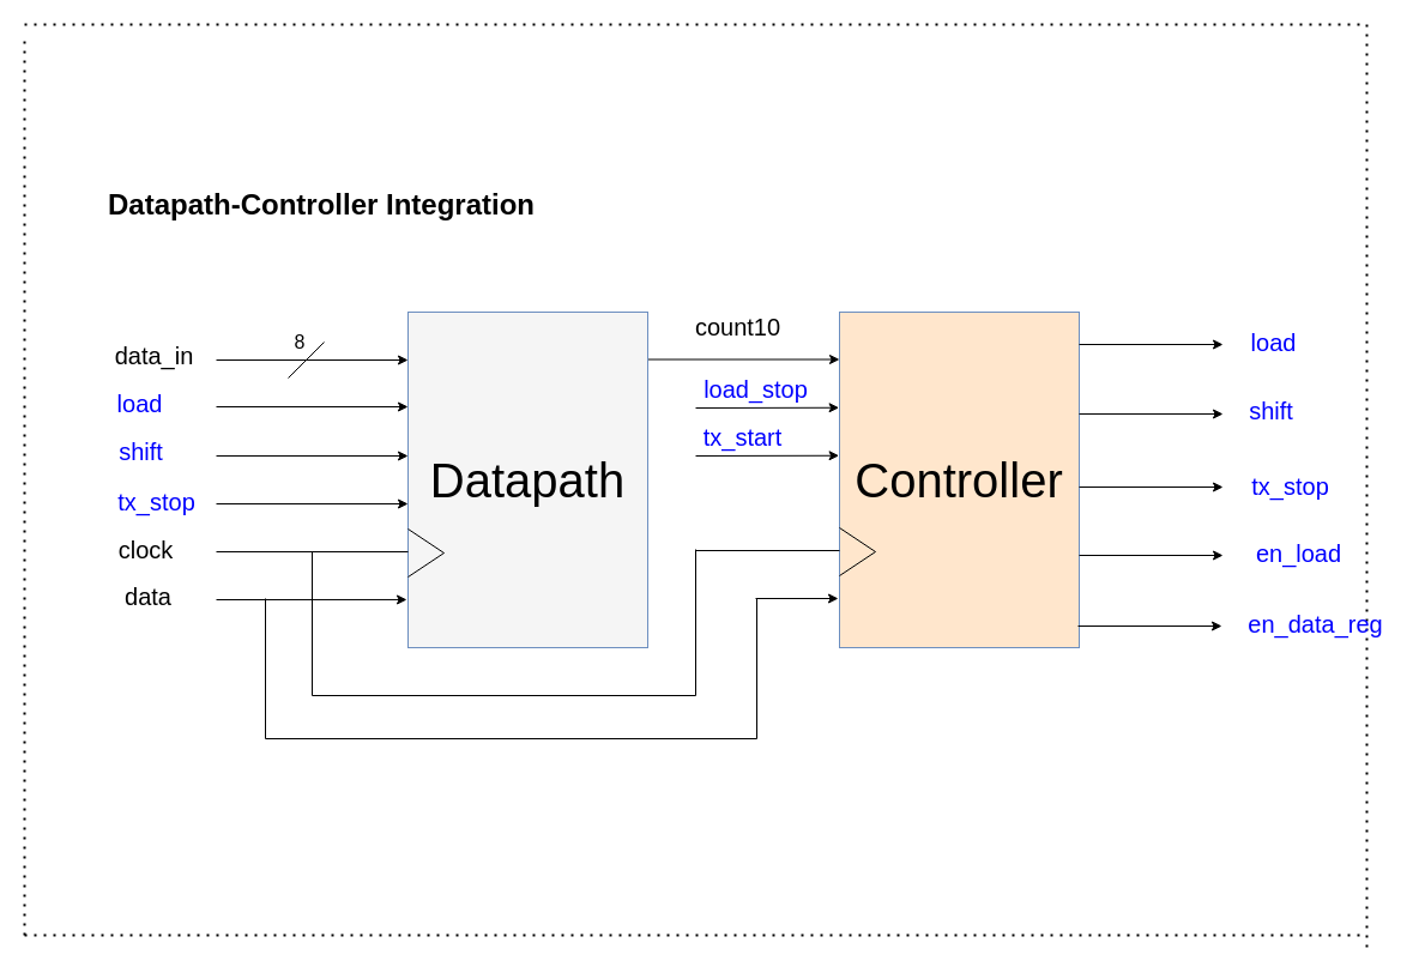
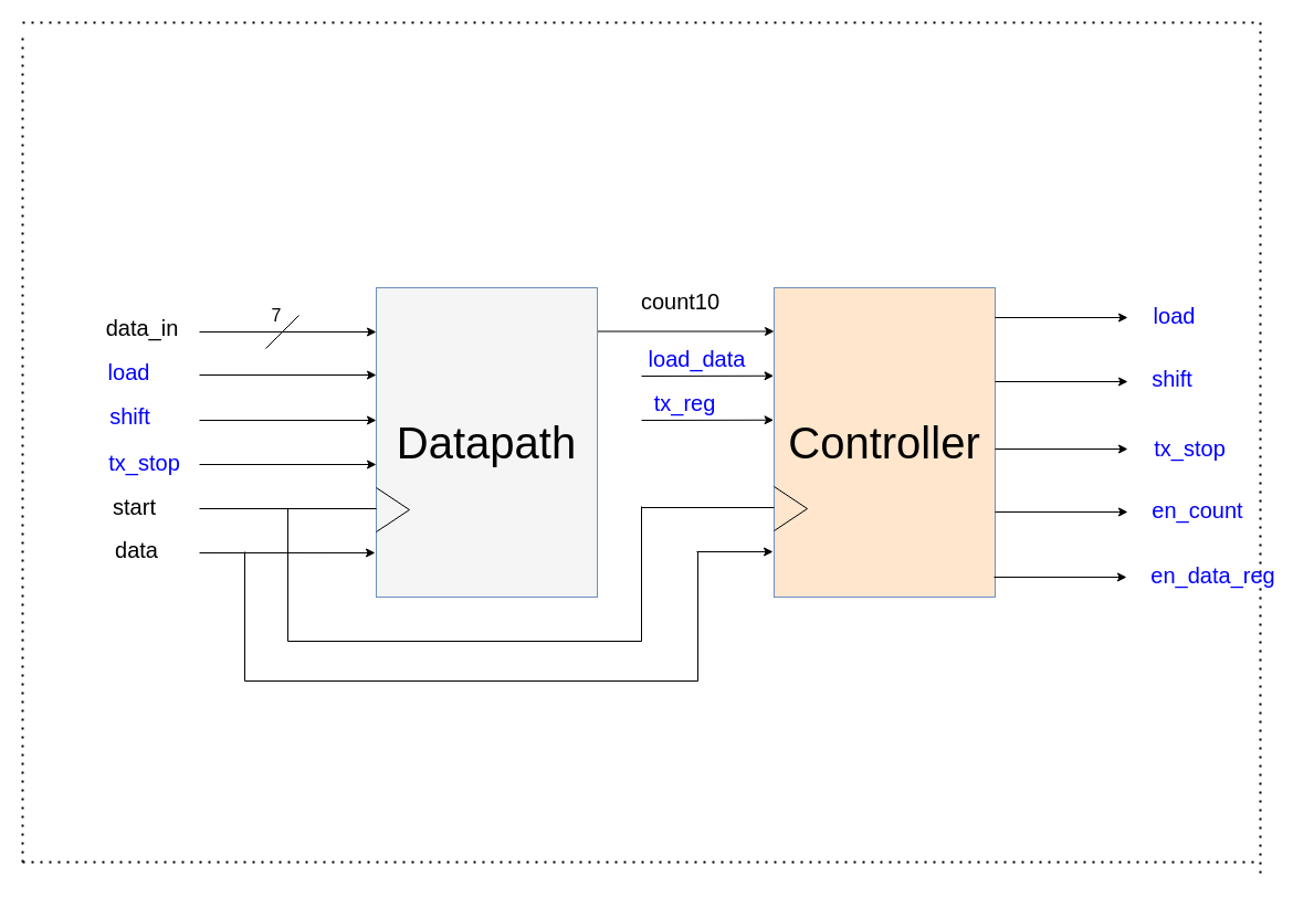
  <mxCell id="0" />
  <mxCell id="1" parent="0" />
- <mxCell id="2" value="&lt;h1 style=&quot;margin-top: 0px;&quot;&gt;Datapath-Controller Integration&lt;/h1&gt;" style="text;html=1;whiteSpace=wrap;overflow=hidden;rounded=0;" vertex="1" parent="1"><mxGeometry x="88" y="150" width="370" height="50" as="geometry" /></mxCell>
  <mxCell id="3" style="edgeStyle=orthogonalEdgeStyle;rounded=0;orthogonalLoop=1;jettySize=auto;html=1;exitX=1;exitY=0.25;exitDx=0;exitDy=0;entryX=0;entryY=0.25;entryDx=0;entryDy=0;" edge="1" parent="1"><mxGeometry relative="1" as="geometry"><mxPoint x="540" y="299.5" as="sourcePoint" /><mxPoint x="700" y="299.5" as="targetPoint" /></mxGeometry></mxCell>
  <mxCell id="4" value="&lt;font style=&quot;font-size: 40px;&quot;&gt;Datapath&lt;/font&gt;" style="rounded=0;whiteSpace=wrap;html=1;fillColor=#f5f5f5;strokeColor=#6c8ebf;" vertex="1" parent="1"><mxGeometry x="340" y="260" width="200" height="280" as="geometry" /></mxCell>
  <mxCell id="5" value="&lt;font style=&quot;font-size: 40px;&quot;&gt;Controller&lt;/font&gt;" style="rounded=0;whiteSpace=wrap;html=1;fillColor=#ffe6cc;strokeColor=#6c8ebf;" vertex="1" parent="1"><mxGeometry x="700" y="260" width="200" height="280" as="geometry" /></mxCell>
  <mxCell id="6" value="" style="edgeStyle=none;orthogonalLoop=1;jettySize=auto;html=1;rounded=0;entryX=-0.007;entryY=0.319;entryDx=0;entryDy=0;entryPerimeter=0;" edge="1" parent="1"><mxGeometry width="80" relative="1" as="geometry"><mxPoint x="580" y="340" as="sourcePoint" /><mxPoint x="699.6" y="339.75" as="targetPoint" /><Array as="points" /></mxGeometry></mxCell>
  <mxCell id="7" value="" style="edgeStyle=none;orthogonalLoop=1;jettySize=auto;html=1;rounded=0;entryX=-0.007;entryY=0.319;entryDx=0;entryDy=0;entryPerimeter=0;" edge="1" parent="1"><mxGeometry width="80" relative="1" as="geometry"><mxPoint x="580" y="380" as="sourcePoint" /><mxPoint x="699.6" y="379.75" as="targetPoint" /><Array as="points" /></mxGeometry></mxCell>
  <mxCell id="8" value="" style="edgeStyle=none;orthogonalLoop=1;jettySize=auto;html=1;rounded=0;" edge="1" parent="1"><mxGeometry width="80" relative="1" as="geometry"><mxPoint x="900" y="287" as="sourcePoint" /><mxPoint x="1020" y="287" as="targetPoint" /><Array as="points" /></mxGeometry></mxCell>
  <mxCell id="9" value="" style="edgeStyle=none;orthogonalLoop=1;jettySize=auto;html=1;rounded=0;" edge="1" parent="1"><mxGeometry width="80" relative="1" as="geometry"><mxPoint x="900" y="345" as="sourcePoint" /><mxPoint x="1020" y="345" as="targetPoint" /><Array as="points" /></mxGeometry></mxCell>
  <mxCell id="10" value="" style="edgeStyle=none;orthogonalLoop=1;jettySize=auto;html=1;rounded=0;" edge="1" parent="1"><mxGeometry width="80" relative="1" as="geometry"><mxPoint x="900" y="406" as="sourcePoint" /><mxPoint x="1020" y="406" as="targetPoint" /><Array as="points" /></mxGeometry></mxCell>
  <mxCell id="11" value="" style="edgeStyle=none;orthogonalLoop=1;jettySize=auto;html=1;rounded=0;" edge="1" parent="1"><mxGeometry width="80" relative="1" as="geometry"><mxPoint x="180" y="300" as="sourcePoint" /><mxPoint x="340" y="300" as="targetPoint" /><Array as="points" /></mxGeometry></mxCell>
  <mxCell id="12" value="" style="edgeStyle=none;orthogonalLoop=1;jettySize=auto;html=1;rounded=0;" edge="1" parent="1"><mxGeometry width="80" relative="1" as="geometry"><mxPoint x="180" y="339" as="sourcePoint" /><mxPoint x="340" y="339" as="targetPoint" /><Array as="points" /></mxGeometry></mxCell>
  <mxCell id="13" value="" style="edgeStyle=none;orthogonalLoop=1;jettySize=auto;html=1;rounded=0;" edge="1" parent="1"><mxGeometry width="80" relative="1" as="geometry"><mxPoint x="180" y="380" as="sourcePoint" /><mxPoint x="340" y="380" as="targetPoint" /><Array as="points" /></mxGeometry></mxCell>
  <mxCell id="14" value="" style="edgeStyle=none;orthogonalLoop=1;jettySize=auto;html=1;rounded=0;" edge="1" parent="1"><mxGeometry width="80" relative="1" as="geometry"><mxPoint x="180" y="420" as="sourcePoint" /><mxPoint x="340" y="420" as="targetPoint" /><Array as="points" /></mxGeometry></mxCell>
  <mxCell id="15" value="" style="endArrow=none;html=1;rounded=0;" edge="1" parent="1"><mxGeometry width="50" height="50" relative="1" as="geometry"><mxPoint x="340" y="481" as="sourcePoint" /><mxPoint x="340" y="441" as="targetPoint" /><Array as="points"><mxPoint x="370" y="461" /></Array></mxGeometry></mxCell>
  <mxCell id="16" value="" style="endArrow=none;html=1;rounded=0;" edge="1" parent="1"><mxGeometry width="50" height="50" relative="1" as="geometry"><mxPoint x="180" y="460" as="sourcePoint" /><mxPoint x="340" y="460" as="targetPoint" /></mxGeometry></mxCell>
  <mxCell id="17" value="" style="edgeStyle=none;orthogonalLoop=1;jettySize=auto;html=1;rounded=0;entryX=-0.005;entryY=0.857;entryDx=0;entryDy=0;entryPerimeter=0;" edge="1" parent="1" target="4"><mxGeometry width="80" relative="1" as="geometry"><mxPoint x="180" y="500" as="sourcePoint" /><mxPoint x="270" y="500" as="targetPoint" /><Array as="points" /></mxGeometry></mxCell>
  <mxCell id="18" value="" style="endArrow=none;html=1;rounded=0;" edge="1" parent="1"><mxGeometry width="50" height="50" relative="1" as="geometry"><mxPoint x="700" y="480" as="sourcePoint" /><mxPoint x="700" y="440" as="targetPoint" /><Array as="points"><mxPoint x="730" y="460" /></Array></mxGeometry></mxCell>
  <mxCell id="19" value="" style="endArrow=none;html=1;rounded=0;" edge="1" parent="1"><mxGeometry width="50" height="50" relative="1" as="geometry"><mxPoint x="580" y="459" as="sourcePoint" /><mxPoint x="700" y="459" as="targetPoint" /></mxGeometry></mxCell>
  <mxCell id="20" value="" style="edgeStyle=none;orthogonalLoop=1;jettySize=auto;html=1;rounded=0;entryX=-0.005;entryY=0.857;entryDx=0;entryDy=0;entryPerimeter=0;" edge="1" parent="1"><mxGeometry width="80" relative="1" as="geometry"><mxPoint x="630" y="499" as="sourcePoint" /><mxPoint x="699" y="499" as="targetPoint" /><Array as="points" /></mxGeometry></mxCell>
  <mxCell id="21" value="" style="endArrow=none;html=1;rounded=0;" edge="1" parent="1"><mxGeometry width="50" height="50" relative="1" as="geometry"><mxPoint x="631" y="499" as="sourcePoint" /><mxPoint x="221" y="499" as="targetPoint" /><Array as="points"><mxPoint x="631" y="616" /><mxPoint x="221" y="616" /></Array></mxGeometry></mxCell>
  <mxCell id="22" value="" style="endArrow=none;html=1;rounded=0;" edge="1" parent="1"><mxGeometry width="50" height="50" relative="1" as="geometry"><mxPoint x="580" y="458" as="sourcePoint" /><mxPoint x="260" y="460" as="targetPoint" /><Array as="points"><mxPoint x="580" y="580" /><mxPoint x="260" y="580" /></Array></mxGeometry></mxCell>
  <mxCell id="23" value="&lt;font style=&quot;font-size: 20px;&quot;&gt;data_in&lt;/font&gt;" style="text;html=1;align=center;verticalAlign=middle;resizable=0;points=[];autosize=1;strokeColor=none;fillColor=none;" vertex="1" parent="1"><mxGeometry x="83" y="276" width="90" height="40" as="geometry" /></mxCell>
  <mxCell id="24" value="&lt;font color=&quot;#0000ff&quot; style=&quot;font-size: 20px;&quot;&gt;load&lt;/font&gt;" style="text;html=1;align=center;verticalAlign=middle;resizable=0;points=[];autosize=1;strokeColor=none;fillColor=none;" vertex="1" parent="1"><mxGeometry x="86" y="316" width="60" height="40" as="geometry" /></mxCell>
  <mxCell id="25" value="&lt;font color=&quot;#0000ff&quot;&gt;&lt;font style=&quot;font-size: 20px;&quot;&gt;shift&lt;/font&gt;&lt;span style=&quot;font-family: monospace; font-size: 0px; text-align: start;&quot;&gt;%3CmxGraphModel%3E%3Croot%3E%3CmxCell%20id%3D%220%22%2F%3E%3CmxCell%20id%3D%221%22%20parent%3D%220%22%2F%3E%3CmxCell%20id%3D%222%22%20value%3D%22%26lt%3Bfont%20style%3D%26quot%3Bfont-size%3A%2020px%3B%26quot%3B%26gt%3Bdata_in%26lt%3B%2Ffont%26gt%3B%22%20style%3D%22text%3Bhtml%3D1%3Balign%3Dcenter%3BverticalAlign%3Dmiddle%3Bresizable%3D0%3Bpoints%3D%5B%5D%3Bautosize%3D1%3BstrokeColor%3Dnone%3BfillColor%3Dnone%3B%22%20vertex%3D%221%22%20parent%3D%221%22%3E%3CmxGeometry%20x%3D%22-140%22%20y%3D%22296%22%20width%3D%2290%22%20height%3D%2240%22%20as%3D%22geometry%22%2F%3E%3C%2FmxCell%3E%3C%2Froot%3E%3C%2FmxGraphModel%3E&lt;/span&gt;&lt;/font&gt;" style="text;html=1;align=center;verticalAlign=middle;resizable=0;points=[];autosize=1;strokeColor=none;fillColor=none;" vertex="1" parent="1"><mxGeometry x="87" y="356" width="60" height="40" as="geometry" /></mxCell>
  <mxCell id="26" value="&lt;font color=&quot;#0000ff&quot; style=&quot;font-size: 20px;&quot;&gt;tx_stop&lt;/font&gt;" style="text;html=1;align=center;verticalAlign=middle;resizable=0;points=[];autosize=1;strokeColor=none;fillColor=none;" vertex="1" parent="1"><mxGeometry x="85" y="398" width="90" height="40" as="geometry" /></mxCell>
- <mxCell id="27" value="&lt;font style=&quot;font-size: 20px;&quot;&gt;clock&lt;/font&gt;" style="text;html=1;align=center;verticalAlign=middle;resizable=0;points=[];autosize=1;strokeColor=none;fillColor=none;" vertex="1" parent="1"><mxGeometry x="86" y="438" width="70" height="40" as="geometry" /></mxCell>
+ <mxCell id="27" value="&lt;font style=&quot;font-size: 20px;&quot;&gt;start&lt;/font&gt;" style="text;html=1;align=center;verticalAlign=middle;resizable=0;points=[];autosize=1;strokeColor=none;fillColor=none;" vertex="1" parent="1"><mxGeometry x="86" y="438" width="70" height="40" as="geometry" /></mxCell>
  <mxCell id="28" value="&lt;font style=&quot;font-size: 20px;&quot;&gt;data&lt;/font&gt;" style="text;html=1;align=center;verticalAlign=middle;resizable=0;points=[];autosize=1;strokeColor=none;fillColor=none;" vertex="1" parent="1"><mxGeometry x="88" y="477" width="70" height="40" as="geometry" /></mxCell>
  <mxCell id="29" value="&lt;font color=&quot;#0000ff&quot; style=&quot;font-size: 20px;&quot;&gt;load&lt;/font&gt;" style="text;html=1;align=center;verticalAlign=middle;resizable=0;points=[];autosize=1;strokeColor=none;fillColor=none;" vertex="1" parent="1"><mxGeometry x="1032" y="265" width="60" height="40" as="geometry" /></mxCell>
  <mxCell id="30" value="&lt;font color=&quot;#0000ff&quot;&gt;&lt;font style=&quot;font-size: 20px;&quot;&gt;shift&lt;/font&gt;&lt;span style=&quot;font-family: monospace; font-size: 0px; text-align: start;&quot;&gt;%3CmxGraphModel%3E%3Croot%3E%3CmxCell%20id%3D%220%22%2F%3E%3CmxCell%20id%3D%221%22%20parent%3D%220%22%2F%3E%3CmxCell%20id%3D%222%22%20value%3D%22%26lt%3Bfont%20style%3D%26quot%3Bfont-size%3A%2020px%3B%26quot%3B%26gt%3Bdata_in%26lt%3B%2Ffont%26gt%3B%22%20style%3D%22text%3Bhtml%3D1%3Balign%3Dcenter%3BverticalAlign%3Dmiddle%3Bresizable%3D0%3Bpoints%3D%5B%5D%3Bautosize%3D1%3BstrokeColor%3Dnone%3BfillColor%3Dnone%3B%22%20vertex%3D%221%22%20parent%3D%221%22%3E%3CmxGeometry%20x%3D%22-140%22%20y%3D%22296%22%20width%3D%2290%22%20height%3D%2240%22%20as%3D%22geometry%22%2F%3E%3C%2FmxCell%3E%3C%2Froot%3E%3C%2FmxGraphModel%3E&lt;/span&gt;&lt;/font&gt;" style="text;html=1;align=center;verticalAlign=middle;resizable=0;points=[];autosize=1;strokeColor=none;fillColor=none;" vertex="1" parent="1"><mxGeometry x="1030" y="322" width="60" height="40" as="geometry" /></mxCell>
  <mxCell id="31" value="&lt;font color=&quot;#0000ff&quot; style=&quot;font-size: 20px;&quot;&gt;tx_stop&lt;/font&gt;" style="text;html=1;align=center;verticalAlign=middle;resizable=0;points=[];autosize=1;strokeColor=none;fillColor=none;" vertex="1" parent="1"><mxGeometry x="1031" y="385" width="90" height="40" as="geometry" /></mxCell>
  <mxCell id="32" value="&lt;font style=&quot;font-size: 20px;&quot;&gt;count10&lt;/font&gt;" style="text;html=1;align=center;verticalAlign=middle;resizable=0;points=[];autosize=1;strokeColor=none;fillColor=none;" vertex="1" parent="1"><mxGeometry x="570" y="252" width="90" height="40" as="geometry" /></mxCell>
- <mxCell id="33" value="&lt;font color=&quot;#0000ff&quot; style=&quot;font-size: 20px;&quot;&gt;load_stop&lt;/font&gt;" style="text;html=1;align=center;verticalAlign=middle;resizable=0;points=[];autosize=1;strokeColor=none;fillColor=none;" vertex="1" parent="1"><mxGeometry x="575" y="304" width="110" height="40" as="geometry" /></mxCell>
- <mxCell id="34" value="&lt;font color=&quot;#0000ff&quot; style=&quot;font-size: 20px;&quot;&gt;tx_start&lt;/font&gt;" style="text;html=1;align=center;verticalAlign=middle;resizable=0;points=[];autosize=1;strokeColor=none;fillColor=none;" vertex="1" parent="1"><mxGeometry x="574" y="344" width="90" height="40" as="geometry" /></mxCell>
+ <mxCell id="33" value="&lt;font color=&quot;#0000ff&quot; style=&quot;font-size: 20px;&quot;&gt;load_data&lt;/font&gt;" style="text;html=1;align=center;verticalAlign=middle;resizable=0;points=[];autosize=1;strokeColor=none;fillColor=none;" vertex="1" parent="1"><mxGeometry x="575" y="304" width="110" height="40" as="geometry" /></mxCell>
+ <mxCell id="34" value="&lt;font color=&quot;#0000ff&quot; style=&quot;font-size: 20px;&quot;&gt;tx_reg&lt;/font&gt;" style="text;html=1;align=center;verticalAlign=middle;resizable=0;points=[];autosize=1;strokeColor=none;fillColor=none;" vertex="1" parent="1"><mxGeometry x="574" y="344" width="90" height="40" as="geometry" /></mxCell>
  <mxCell id="35" value="" style="endArrow=none;html=1;rounded=0;" edge="1" parent="1"><mxGeometry width="50" height="50" relative="1" as="geometry"><mxPoint x="240" y="315" as="sourcePoint" /><mxPoint x="270" y="285" as="targetPoint" /></mxGeometry></mxCell>
- <mxCell id="36" value="&lt;font style=&quot;font-size: 16px;&quot;&gt;8&lt;/font&gt;" style="text;html=1;align=center;verticalAlign=middle;whiteSpace=wrap;rounded=0;" vertex="1" parent="1"><mxGeometry y="270" width="60" height="30" as="geometry" x="220" /></mxCell>
+ <mxCell id="36" value="&lt;font style=&quot;font-size: 16px;&quot;&gt;7&lt;/font&gt;" style="text;html=1;align=center;verticalAlign=middle;whiteSpace=wrap;rounded=0;" vertex="1" parent="1"><mxGeometry y="270" width="60" height="30" as="geometry" x="220" /></mxCell>
  <mxCell id="37" value="" style="endArrow=none;dashed=1;html=1;dashPattern=1 3;strokeWidth=2;rounded=0;" edge="1" parent="1"><mxGeometry width="50" height="50" relative="1" as="geometry"><mxPoint x="20" y="780" as="sourcePoint" /><mxPoint x="20" y="30" as="targetPoint" /></mxGeometry></mxCell>
  <mxCell id="38" value="" style="endArrow=none;dashed=1;html=1;dashPattern=1 3;strokeWidth=2;rounded=0;" edge="1" parent="1"><mxGeometry width="50" height="50" relative="1" as="geometry"><mxPoint x="1140" y="790" as="sourcePoint" /><mxPoint x="1140" y="20" as="targetPoint" /></mxGeometry></mxCell>
  <mxCell id="39" value="" style="endArrow=none;dashed=1;html=1;dashPattern=1 3;strokeWidth=2;rounded=0;" edge="1" parent="1"><mxGeometry width="50" height="50" relative="1" as="geometry"><mxPoint x="20" y="20" as="sourcePoint" /><mxPoint x="1140" y="20" as="targetPoint" /></mxGeometry></mxCell>
  <mxCell id="40" value="" style="endArrow=none;dashed=1;html=1;dashPattern=1 3;strokeWidth=2;rounded=0;" edge="1" parent="1"><mxGeometry width="50" height="50" relative="1" as="geometry"><mxPoint x="20" y="780" as="sourcePoint" /><mxPoint x="1140" y="780" as="targetPoint" /></mxGeometry></mxCell>
  <mxCell id="41" value="" style="edgeStyle=none;orthogonalLoop=1;jettySize=auto;html=1;rounded=0;" edge="1" parent="1"><mxGeometry width="80" relative="1" as="geometry"><mxPoint x="900" y="463" as="sourcePoint" /><mxPoint x="1020" y="463" as="targetPoint" /><Array as="points" /></mxGeometry></mxCell>
- <mxCell id="42" value="&lt;font color=&quot;#0000ff&quot; style=&quot;font-size: 20px;&quot;&gt;en_load&lt;/font&gt;" style="text;html=1;align=center;verticalAlign=middle;resizable=0;points=[];autosize=1;strokeColor=none;fillColor=none;" vertex="1" parent="1"><mxGeometry x="1028" y="441" width="110" height="40" as="geometry" /></mxCell>
+ <mxCell id="42" value="&lt;font color=&quot;#0000ff&quot; style=&quot;font-size: 20px;&quot;&gt;en_count&lt;/font&gt;" style="text;html=1;align=center;verticalAlign=middle;resizable=0;points=[];autosize=1;strokeColor=none;fillColor=none;" vertex="1" parent="1"><mxGeometry x="1028" y="441" width="110" height="40" as="geometry" /></mxCell>
  <mxCell id="43" value="" style="edgeStyle=none;orthogonalLoop=1;jettySize=auto;html=1;rounded=0;" edge="1" parent="1"><mxGeometry width="80" relative="1" as="geometry"><mxPoint x="899" y="522" as="sourcePoint" /><mxPoint x="1019" y="522" as="targetPoint" /><Array as="points" /></mxGeometry></mxCell>
  <mxCell id="44" value="&lt;font color=&quot;#0000ff&quot; style=&quot;font-size: 20px;&quot;&gt;en_data_reg&lt;/font&gt;" style="text;html=1;align=center;verticalAlign=middle;resizable=0;points=[];autosize=1;strokeColor=none;fillColor=none;" vertex="1" parent="1"><mxGeometry x="1027" y="500" width="140" height="40" as="geometry" /></mxCell>
